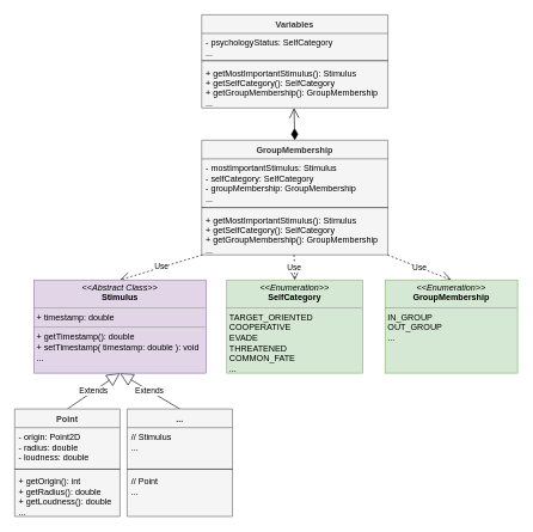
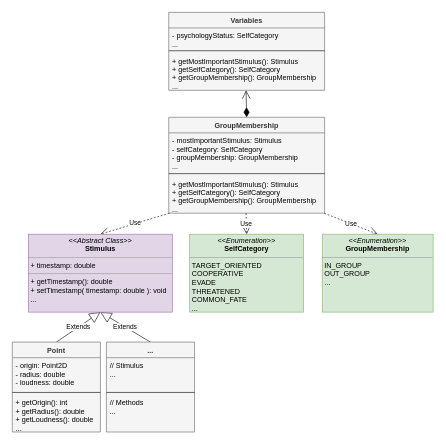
  <mxCell id="0" />
  <mxCell id="1" parent="0" />
  <mxCell id="2" value="Variables" style="swimlane;fontStyle=1;align=center;verticalAlign=top;childLayout=stackLayout;horizontal=1;startSize=26;horizontalStack=0;resizeParent=1;resizeParentMax=0;resizeLast=0;collapsible=1;marginBottom=0;fillColor=#f5f5f5;strokeColor=#666666;fontColor=#333333;swimlaneFillColor=#F5F5F5;" parent="1" vertex="1"><mxGeometry x="281" width="260" height="130" as="geometry" y="20" /></mxCell>
  <mxCell id="3" value="- psychologyStatus: SelfCategory&#10;..." style="text;strokeColor=none;fillColor=none;align=left;verticalAlign=top;spacingLeft=4;spacingRight=4;overflow=hidden;rotatable=0;points=[[0,0.5],[1,0.5]];portConstraint=eastwest;" parent="2" vertex="1"><mxGeometry y="26" width="260" height="34" as="geometry" /></mxCell>
  <mxCell id="4" value="" style="line;strokeWidth=1;fillColor=none;align=left;verticalAlign=middle;spacingTop=-1;spacingLeft=3;spacingRight=3;rotatable=0;labelPosition=right;points=[];portConstraint=eastwest;" parent="2" vertex="1"><mxGeometry y="60" width="260" height="8" as="geometry" /></mxCell>
  <mxCell id="5" value="+ getMostImportantStimulus(): Stimulus&#10;+ getSelfCategory(): SelfCategory&#10;+ getGroupMembership(): GroupMembership&#10;..." style="text;strokeColor=none;fillColor=none;align=left;verticalAlign=top;spacingLeft=4;spacingRight=4;overflow=hidden;rotatable=0;points=[[0,0.5],[1,0.5]];portConstraint=eastwest;" parent="2" vertex="1"><mxGeometry y="68" width="260" height="62" as="geometry" /></mxCell>
  <mxCell id="6" value="" style="endArrow=open;html=1;endSize=12;startArrow=diamondThin;startSize=14;startFill=1;align=left;verticalAlign=bottom;exitX=0.5;exitY=0;exitDx=0;exitDy=0;entryX=0.496;entryY=1;entryDx=0;entryDy=0;entryPerimeter=0;" parent="1" source="7" target="5" edge="1"><mxGeometry x="-0.837" y="-6" relative="1" as="geometry"><mxPoint x="217" y="330" as="sourcePoint" /><mxPoint x="412" y="148" as="targetPoint" /><mxPoint as="offset" /></mxGeometry></mxCell>
  <mxCell id="7" value="GroupMembership" style="swimlane;fontStyle=1;align=center;verticalAlign=top;childLayout=stackLayout;horizontal=1;startSize=26;horizontalStack=0;resizeParent=1;resizeParentMax=0;resizeLast=0;collapsible=1;marginBottom=0;fillColor=#f5f5f5;strokeColor=#666666;fontColor=#333333;swimlaneFillColor=#F5F5F5;" parent="1" vertex="1"><mxGeometry x="281" y="195" width="260" height="160" as="geometry" /></mxCell>
  <mxCell id="8" value="- mostImportantStimulus: Stimulus&#10;- selfCategory: SelfCategory&#10;- groupMembership: GroupMembership&#10;..." style="text;strokeColor=none;fillColor=none;align=left;verticalAlign=top;spacingLeft=4;spacingRight=4;overflow=hidden;rotatable=0;points=[[0,0.5],[1,0.5]];portConstraint=eastwest;" parent="7" vertex="1"><mxGeometry y="26" width="260" height="64" as="geometry" /></mxCell>
  <mxCell id="9" value="" style="line;strokeWidth=1;fillColor=none;align=left;verticalAlign=middle;spacingTop=-1;spacingLeft=3;spacingRight=3;rotatable=0;labelPosition=right;points=[];portConstraint=eastwest;" parent="7" vertex="1"><mxGeometry y="90" width="260" height="8" as="geometry" /></mxCell>
  <mxCell id="10" value="+ getMostImportantStimulus(): Stimulus&#10;+ getSelfCategory(): SelfCategory&#10;+ getGroupMembership(): GroupMembership&#10;..." style="text;strokeColor=none;fillColor=none;align=left;verticalAlign=top;spacingLeft=4;spacingRight=4;overflow=hidden;rotatable=0;points=[[0,0.5],[1,0.5]];portConstraint=eastwest;" parent="7" vertex="1"><mxGeometry y="98" width="260" height="62" as="geometry" /></mxCell>
  <mxCell id="11" value="Use" style="endArrow=open;endSize=12;dashed=1;html=1;entryX=0.5;entryY=0;entryDx=0;entryDy=0;exitX=0.496;exitY=1;exitDx=0;exitDy=0;exitPerimeter=0;" parent="1" source="10" target="25" edge="1"><mxGeometry width="160" relative="1" as="geometry"><mxPoint x="217" y="230" as="sourcePoint" /><mxPoint x="377" y="230" as="targetPoint" /></mxGeometry></mxCell>
  <mxCell id="12" value="Use" style="endArrow=open;endSize=12;dashed=1;html=1;entryX=0.5;entryY=0;entryDx=0;entryDy=0;exitX=0.998;exitY=1.002;exitDx=0;exitDy=0;exitPerimeter=0;" parent="1" source="10" target="26" edge="1"><mxGeometry width="160" relative="1" as="geometry"><mxPoint x="363.08" y="252.002" as="sourcePoint" /><mxPoint x="361" y="310" as="targetPoint" /></mxGeometry></mxCell>
  <mxCell id="13" value="Use" style="endArrow=open;endSize=12;dashed=1;html=1;entryX=0.5;entryY=0;entryDx=0;entryDy=0;exitX=0.004;exitY=1;exitDx=0;exitDy=0;exitPerimeter=0;" parent="1" source="10" target="27" edge="1"><mxGeometry width="160" relative="1" as="geometry"><mxPoint x="430.12" y="389.03" as="sourcePoint" /><mxPoint x="447" y="440" as="targetPoint" /></mxGeometry></mxCell>
  <mxCell id="14" value="Extends" style="endArrow=block;endSize=16;endFill=0;html=1;exitX=0.5;exitY=0;exitDx=0;exitDy=0;entryX=0.5;entryY=1;entryDx=0;entryDy=0;" parent="1" source="17" target="27" edge="1"><mxGeometry width="160" relative="1" as="geometry"><mxPoint x="307" y="660" as="sourcePoint" /><mxPoint x="467" y="660" as="targetPoint" /></mxGeometry></mxCell>
  <mxCell id="15" value="Extends" style="endArrow=block;endSize=16;endFill=0;html=1;exitX=0.5;exitY=0;exitDx=0;exitDy=0;entryX=0.5;entryY=1;entryDx=0;entryDy=0;" parent="1" source="21" target="27" edge="1"><mxGeometry width="160" relative="1" as="geometry"><mxPoint x="123.5" y="590" as="sourcePoint" /><mxPoint x="182" y="550" as="targetPoint" /></mxGeometry></mxCell>
  <mxCell id="16" value="" style="group" parent="1" vertex="1" connectable="0"><mxGeometry x="20" y="570" width="304" height="150" as="geometry" /></mxCell>
  <mxCell id="17" value="Point" style="swimlane;fontStyle=1;align=center;verticalAlign=top;childLayout=stackLayout;horizontal=1;startSize=26;horizontalStack=0;resizeParent=1;resizeParentMax=0;resizeLast=0;collapsible=1;marginBottom=0;fillColor=#f5f5f5;strokeColor=#666666;fontColor=#333333;swimlaneFillColor=#F5F5F5;" parent="16" vertex="1"><mxGeometry width="147" height="150" as="geometry"><mxRectangle x="33" y="560" width="70" height="26" as="alternateBounds" /></mxGeometry></mxCell>
  <mxCell id="18" value="- origin: Point2D&#10;- radius: double&#10;- loudness: double" style="text;strokeColor=none;fillColor=none;align=left;verticalAlign=top;spacingLeft=4;spacingRight=4;overflow=hidden;rotatable=0;points=[[0,0.5],[1,0.5]];portConstraint=eastwest;" parent="17" vertex="1"><mxGeometry y="26" width="147" height="54" as="geometry" /></mxCell>
  <mxCell id="19" value="" style="line;strokeWidth=1;fillColor=none;align=left;verticalAlign=middle;spacingTop=-1;spacingLeft=3;spacingRight=3;rotatable=0;labelPosition=right;points=[];portConstraint=eastwest;" parent="17" vertex="1"><mxGeometry y="80" width="147" height="8" as="geometry" /></mxCell>
  <mxCell id="20" value="+ getOrigin(): int&#10;+ getRadius(): double&#10;+ getLoudness(): double&#10;..." style="text;strokeColor=none;fillColor=none;align=left;verticalAlign=top;spacingLeft=4;spacingRight=4;overflow=hidden;rotatable=0;points=[[0,0.5],[1,0.5]];portConstraint=eastwest;" parent="17" vertex="1"><mxGeometry y="88" width="147" height="62" as="geometry" /></mxCell>
  <mxCell id="21" value="..." style="swimlane;fontStyle=1;align=center;verticalAlign=top;childLayout=stackLayout;horizontal=1;startSize=26;horizontalStack=0;resizeParent=1;resizeParentMax=0;resizeLast=0;collapsible=1;marginBottom=0;fillColor=#f5f5f5;strokeColor=#666666;fontColor=#333333;swimlaneFillColor=#F5F5F5;" parent="16" vertex="1"><mxGeometry x="157" width="147" height="150" as="geometry"><mxRectangle x="33" y="560" width="70" height="26" as="alternateBounds" /></mxGeometry></mxCell>
  <mxCell id="22" value="// Stimulus&#10;..." style="text;strokeColor=none;fillColor=none;align=left;verticalAlign=top;spacingLeft=4;spacingRight=4;overflow=hidden;rotatable=0;points=[[0,0.5],[1,0.5]];portConstraint=eastwest;" parent="21" vertex="1"><mxGeometry y="26" width="147" height="54" as="geometry" /></mxCell>
  <mxCell id="23" value="" style="line;strokeWidth=1;fillColor=none;align=left;verticalAlign=middle;spacingTop=-1;spacingLeft=3;spacingRight=3;rotatable=0;labelPosition=right;points=[];portConstraint=eastwest;" parent="21" vertex="1"><mxGeometry y="80" width="147" height="8" as="geometry" /></mxCell>
- <mxCell id="24" value="// Point&#10;..." style="text;strokeColor=none;fillColor=none;align=left;verticalAlign=top;spacingLeft=4;spacingRight=4;overflow=hidden;rotatable=0;points=[[0,0.5],[1,0.5]];portConstraint=eastwest;" parent="21" vertex="1"><mxGeometry y="88" width="147" height="62" as="geometry" /></mxCell>
+ <mxCell id="24" value="// Methods&#10;..." style="text;strokeColor=none;fillColor=none;align=left;verticalAlign=top;spacingLeft=4;spacingRight=4;overflow=hidden;rotatable=0;points=[[0,0.5],[1,0.5]];portConstraint=eastwest;" parent="21" vertex="1"><mxGeometry y="88" width="147" height="62" as="geometry" /></mxCell>
  <mxCell id="25" value="&lt;p style=&quot;margin: 4px 0px 0px ; text-align: center&quot;&gt;&lt;i&gt;&amp;lt;&amp;lt;Enumeration&amp;gt;&amp;gt;&lt;/i&gt;&lt;br&gt;&lt;b&gt;SelfCategory&lt;/b&gt;&lt;/p&gt;&lt;hr size=&quot;1&quot;&gt;&lt;p style=&quot;margin: 0px 0px 0px 4px&quot;&gt;TARGET_ORIENTED&lt;/p&gt;&lt;p style=&quot;margin: 0px 0px 0px 4px&quot;&gt;COOPERATIVE&lt;/p&gt;&lt;p style=&quot;margin: 0px 0px 0px 4px&quot;&gt;EVADE&lt;br&gt;&lt;/p&gt;&lt;p style=&quot;margin: 0px 0px 0px 4px&quot;&gt;&lt;span&gt;THREATENED&lt;/span&gt;&lt;/p&gt;&lt;p style=&quot;margin: 0px 0px 0px 4px&quot;&gt;&lt;span&gt;COMMON_FATE&lt;/span&gt;&lt;br&gt;&lt;/p&gt;&lt;p style=&quot;margin: 0px 0px 0px 4px&quot;&gt;...&lt;/p&gt;" style="verticalAlign=top;align=left;overflow=fill;fontSize=12;fontFamily=Helvetica;html=1;fillColor=#d5e8d4;strokeColor=#82b366;" parent="1" vertex="1"><mxGeometry x="316" y="390" width="190" height="130" as="geometry" /></mxCell>
  <mxCell id="26" value="&lt;p style=&quot;margin: 4px 0px 0px ; text-align: center&quot;&gt;&lt;i&gt;&amp;lt;&amp;lt;Enumeration&amp;gt;&amp;gt;&lt;/i&gt;&lt;br&gt;&lt;b&gt;GroupMembership&lt;/b&gt;&lt;/p&gt;&lt;hr size=&quot;1&quot;&gt;&lt;p style=&quot;margin: 0px 0px 0px 4px&quot;&gt;IN_GROUP&lt;/p&gt;&lt;p style=&quot;margin: 0px 0px 0px 4px&quot;&gt;OUT_GROUP&lt;/p&gt;&lt;p style=&quot;margin: 0px 0px 0px 4px&quot;&gt;...&lt;/p&gt;" style="verticalAlign=top;align=left;overflow=fill;fontSize=12;fontFamily=Helvetica;html=1;fillColor=#d5e8d4;strokeColor=#82b366;" parent="1" vertex="1"><mxGeometry x="537" y="390" width="185" height="130" as="geometry" /></mxCell>
  <mxCell id="27" value="&lt;p style=&quot;margin: 0px ; margin-top: 4px ; text-align: center&quot;&gt;&lt;i&gt;&amp;lt;&amp;lt;Abstract Class&amp;gt;&amp;gt;&lt;/i&gt;&lt;br&gt;&lt;b&gt;Stimulus&lt;/b&gt;&lt;/p&gt;&lt;hr size=&quot;1&quot;&gt;&lt;p style=&quot;margin: 0px ; margin-left: 4px&quot;&gt;+ timestamp: double&lt;br&gt;&lt;/p&gt;&lt;hr size=&quot;1&quot;&gt;&lt;p style=&quot;margin: 0px ; margin-left: 4px&quot;&gt;+ getTimestamp(): double&lt;br&gt;+ setTimestamp( timestamp: double ): void&lt;/p&gt;&lt;p style=&quot;margin: 0px ; margin-left: 4px&quot;&gt;...&lt;/p&gt;" style="verticalAlign=top;align=left;overflow=fill;fontSize=12;fontFamily=Helvetica;html=1;fillColor=#e1d5e7;strokeColor=#9673a6;" parent="1" vertex="1"><mxGeometry x="47" y="390" width="240" height="130" as="geometry" /></mxCell>
